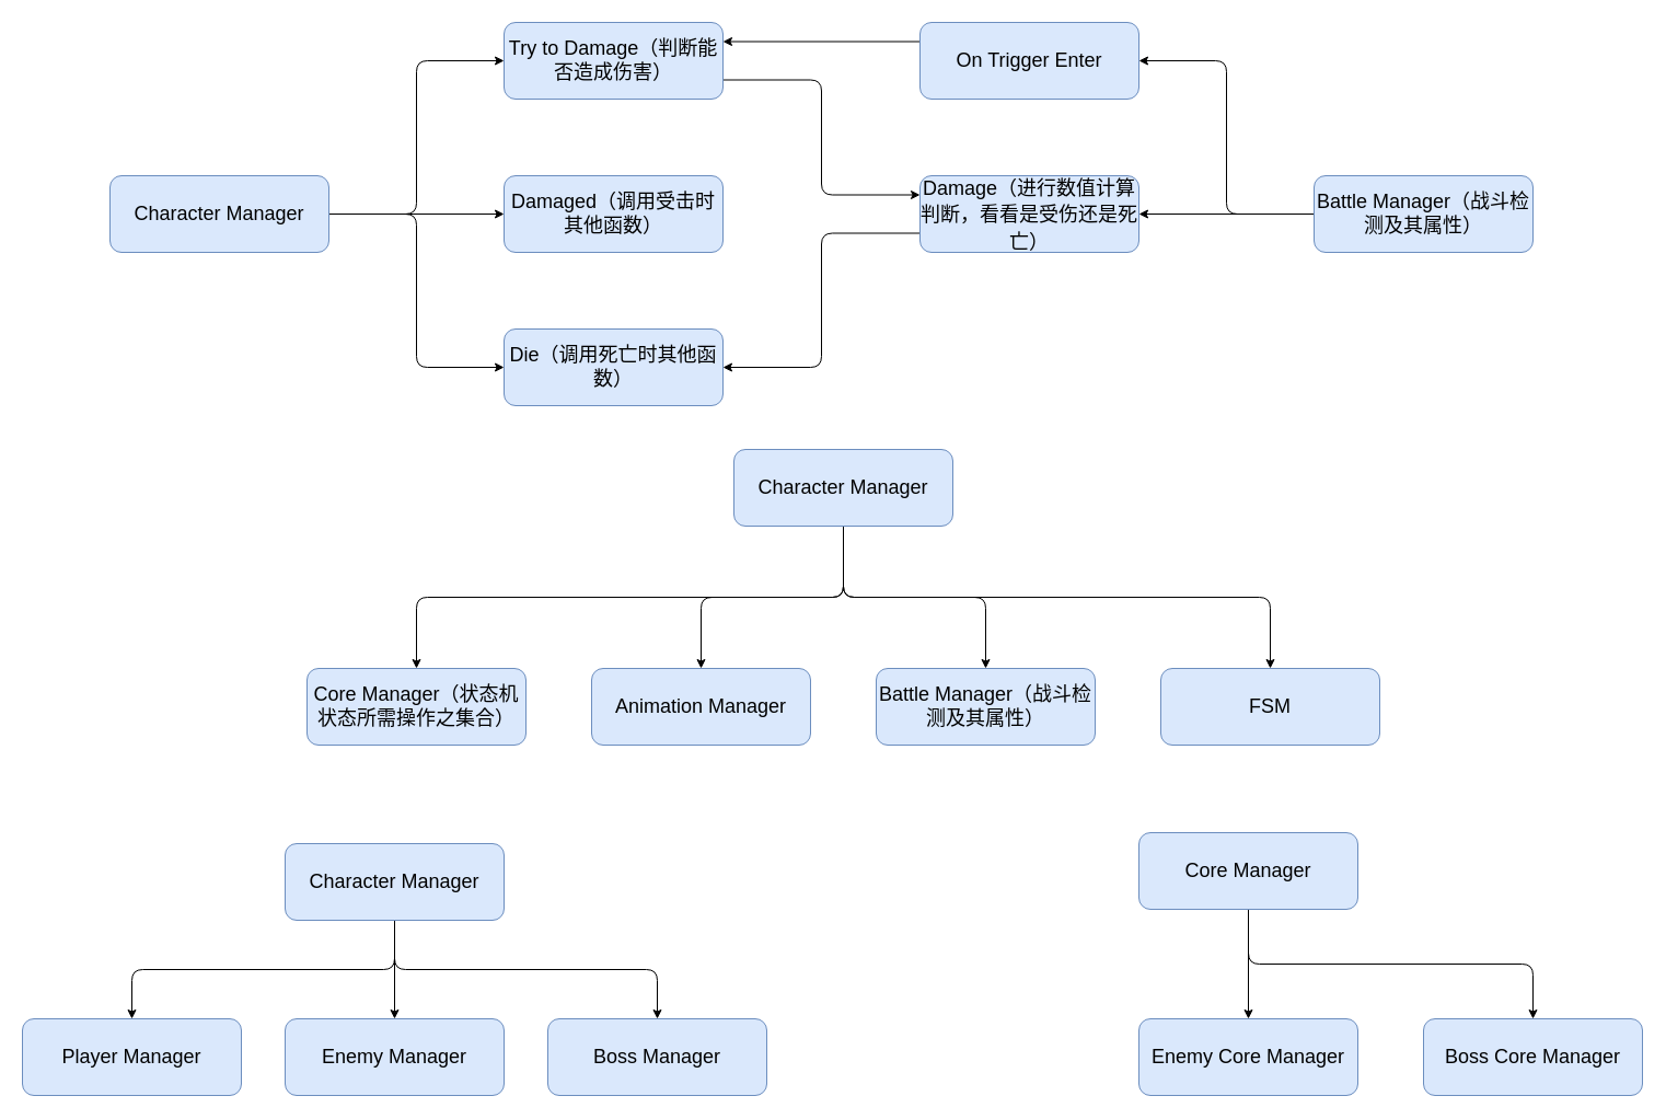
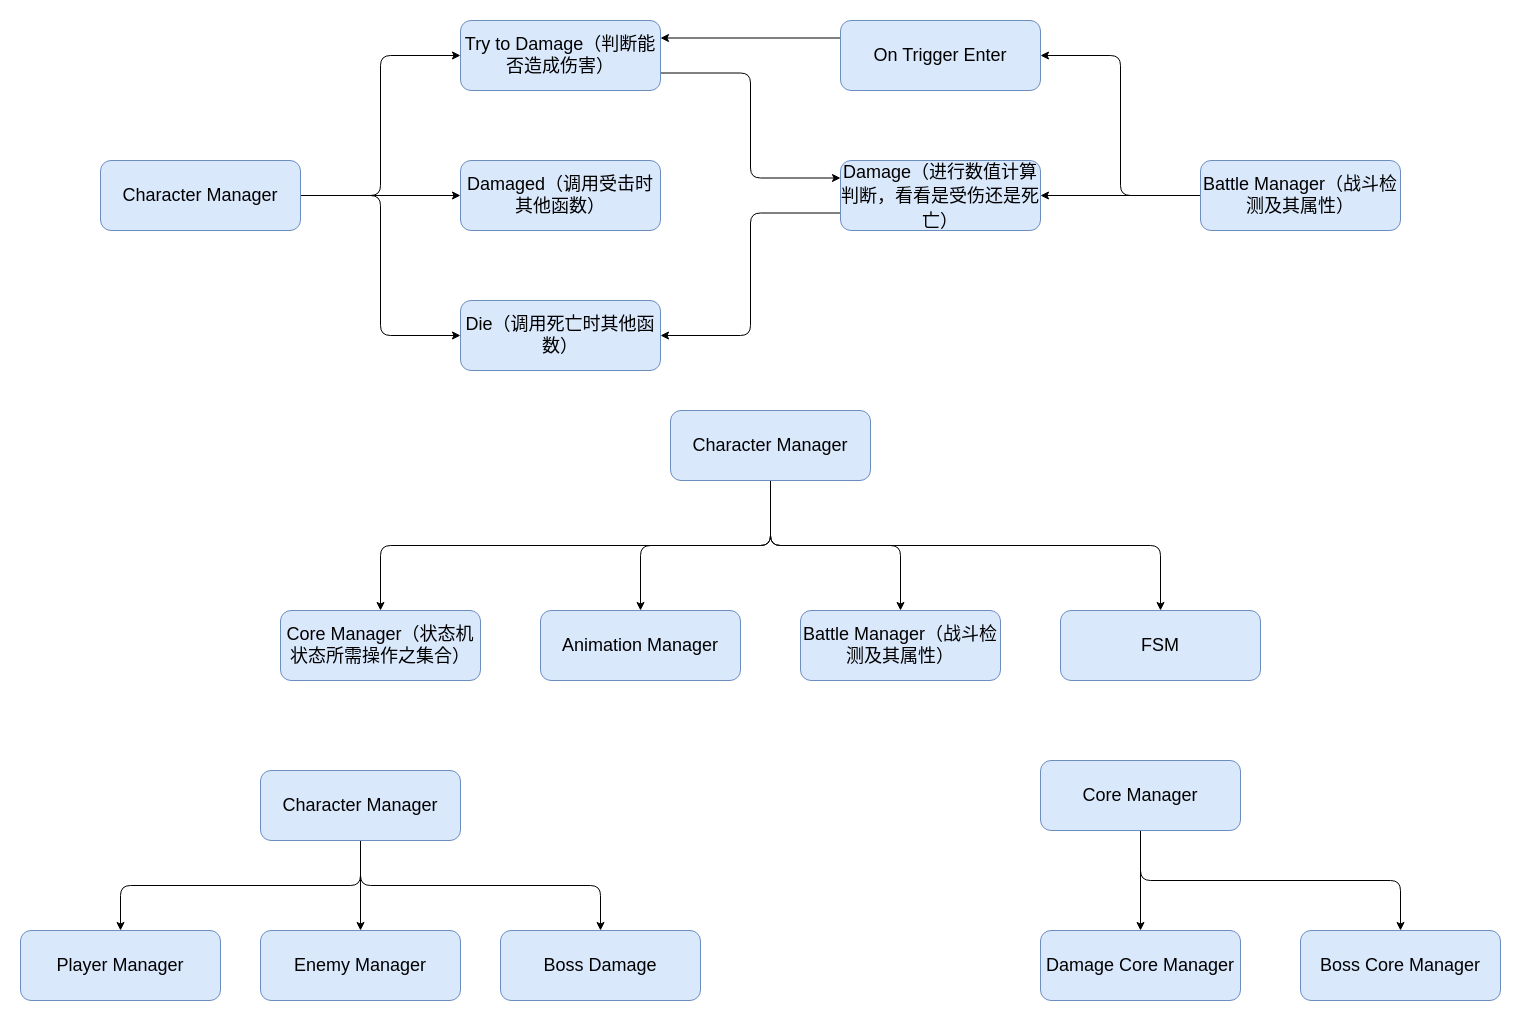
  <mxCell id="0" />
  <mxCell id="1" parent="0" />
  <mxCell id="2" style="edgeStyle=orthogonalEdgeStyle;rounded=1;jumpStyle=arc;orthogonalLoop=1;jettySize=auto;html=1;exitX=0.5;exitY=1;exitDx=0;exitDy=0;fontSize=18;entryX=0.5;entryY=0;entryDx=0;entryDy=0;" parent="1" source="6" target="9" edge="1"><mxGeometry relative="1" as="geometry"><mxPoint x="360" y="560" as="targetPoint" /></mxGeometry></mxCell>
  <mxCell id="3" style="edgeStyle=orthogonalEdgeStyle;rounded=1;jumpStyle=arc;orthogonalLoop=1;jettySize=auto;html=1;exitX=0.5;exitY=1;exitDx=0;exitDy=0;fontSize=18;" parent="1" source="6" target="8" edge="1"><mxGeometry relative="1" as="geometry" /></mxCell>
  <mxCell id="4" style="edgeStyle=orthogonalEdgeStyle;rounded=1;jumpStyle=arc;orthogonalLoop=1;jettySize=auto;html=1;exitX=0.5;exitY=1;exitDx=0;exitDy=0;entryX=0.5;entryY=0;entryDx=0;entryDy=0;fontSize=18;" parent="1" source="6" target="7" edge="1"><mxGeometry relative="1" as="geometry" /></mxCell>
  <mxCell id="5" style="edgeStyle=orthogonalEdgeStyle;rounded=1;orthogonalLoop=1;jettySize=auto;html=1;exitX=0.5;exitY=1;exitDx=0;exitDy=0;entryX=0.5;entryY=0;entryDx=0;entryDy=0;jumpStyle=arc;" parent="1" source="6" target="16" edge="1"><mxGeometry relative="1" as="geometry" /></mxCell>
  <mxCell id="6" value="&lt;span style=&quot;font-size: 18px;&quot;&gt;Character Manager&lt;/span&gt;" style="rounded=1;whiteSpace=wrap;html=1;fillColor=#dae8fc;strokeColor=#6c8ebf;" parent="1" vertex="1"><mxGeometry x="670" y="410" width="200" height="70" as="geometry" /></mxCell>
  <mxCell id="7" value="&lt;span style=&quot;font-size: 18px;&quot;&gt;Battle Manager（战斗检测及其属性）&lt;/span&gt;" style="rounded=1;whiteSpace=wrap;html=1;fillColor=#dae8fc;strokeColor=#6c8ebf;" parent="1" vertex="1"><mxGeometry x="800" y="610" width="200" height="70" as="geometry" /></mxCell>
  <mxCell id="8" value="&lt;span style=&quot;font-size: 18px;&quot;&gt;Animation Manager&lt;/span&gt;" style="rounded=1;whiteSpace=wrap;html=1;fillColor=#dae8fc;strokeColor=#6c8ebf;" parent="1" vertex="1"><mxGeometry x="540" y="610" width="200" height="70" as="geometry" /></mxCell>
  <mxCell id="9" value="&lt;span style=&quot;font-size: 18px;&quot;&gt;Core Manager（状态机状态所需操作之集合）&lt;/span&gt;" style="rounded=1;whiteSpace=wrap;html=1;fillColor=#dae8fc;strokeColor=#6c8ebf;" parent="1" vertex="1"><mxGeometry x="280" y="610" width="200" height="70" as="geometry" /></mxCell>
  <mxCell id="10" style="edgeStyle=orthogonalEdgeStyle;rounded=1;jumpStyle=arc;orthogonalLoop=1;jettySize=auto;html=1;exitX=0.5;exitY=1;exitDx=0;exitDy=0;entryX=0.5;entryY=0;entryDx=0;entryDy=0;" parent="1" source="13" target="15" edge="1"><mxGeometry relative="1" as="geometry" /></mxCell>
  <mxCell id="11" style="edgeStyle=orthogonalEdgeStyle;rounded=1;jumpStyle=arc;orthogonalLoop=1;jettySize=auto;html=1;exitX=0.5;exitY=1;exitDx=0;exitDy=0;" parent="1" source="13" target="14" edge="1"><mxGeometry relative="1" as="geometry" /></mxCell>
  <mxCell id="12" style="edgeStyle=orthogonalEdgeStyle;rounded=1;orthogonalLoop=1;jettySize=auto;html=1;exitX=0.5;exitY=1;exitDx=0;exitDy=0;entryX=0.5;entryY=0;entryDx=0;entryDy=0;" edge="1" parent="1" source="13" target="36"><mxGeometry relative="1" as="geometry" /></mxCell>
  <mxCell id="13" value="&lt;span style=&quot;font-size: 18px;&quot;&gt;Character Manager&lt;/span&gt;" style="rounded=1;whiteSpace=wrap;html=1;fillColor=#dae8fc;strokeColor=#6c8ebf;" parent="1" vertex="1"><mxGeometry x="260" y="770" width="200" height="70" as="geometry" /></mxCell>
  <mxCell id="14" value="&lt;span style=&quot;font-size: 18px;&quot;&gt;Enemy Manager&lt;/span&gt;" style="rounded=1;whiteSpace=wrap;html=1;fillColor=#dae8fc;strokeColor=#6c8ebf;" parent="1" vertex="1"><mxGeometry x="260" y="930" width="200" height="70" as="geometry" /></mxCell>
  <mxCell id="15" value="&lt;span style=&quot;font-size: 18px;&quot;&gt;Player Manager&lt;/span&gt;" style="rounded=1;whiteSpace=wrap;html=1;fillColor=#dae8fc;strokeColor=#6c8ebf;" parent="1" vertex="1"><mxGeometry x="20" y="930" width="200" height="70" as="geometry" /></mxCell>
  <mxCell id="16" value="&lt;span style=&quot;font-size: 18px;&quot;&gt;FSM&lt;/span&gt;" style="rounded=1;whiteSpace=wrap;html=1;fillColor=#dae8fc;strokeColor=#6c8ebf;" parent="1" vertex="1"><mxGeometry x="1060" y="610" width="200" height="70" as="geometry" /></mxCell>
  <mxCell id="17" style="edgeStyle=orthogonalEdgeStyle;rounded=1;jumpStyle=arc;orthogonalLoop=1;jettySize=auto;html=1;exitX=0.5;exitY=1;exitDx=0;exitDy=0;" parent="1" source="19" target="20" edge="1"><mxGeometry relative="1" as="geometry" /></mxCell>
  <mxCell id="18" style="edgeStyle=orthogonalEdgeStyle;rounded=1;orthogonalLoop=1;jettySize=auto;html=1;exitX=0.5;exitY=1;exitDx=0;exitDy=0;entryX=0.5;entryY=0;entryDx=0;entryDy=0;" edge="1" parent="1" source="19" target="37"><mxGeometry relative="1" as="geometry" /></mxCell>
  <mxCell id="19" value="&lt;span style=&quot;font-size: 18px;&quot;&gt;Core Manager&lt;/span&gt;" style="rounded=1;whiteSpace=wrap;html=1;fillColor=#dae8fc;strokeColor=#6c8ebf;" parent="1" vertex="1"><mxGeometry x="1040" y="760" width="200" height="70" as="geometry" /></mxCell>
- <mxCell id="20" value="&lt;span style=&quot;font-size: 18px;&quot;&gt;Enemy Core Manager&lt;/span&gt;" style="rounded=1;whiteSpace=wrap;html=1;fillColor=#dae8fc;strokeColor=#6c8ebf;" parent="1" vertex="1"><mxGeometry x="1040" y="930" width="200" height="70" as="geometry" /></mxCell>
+ <mxCell id="20" value="&lt;span style=&quot;font-size: 18px;&quot;&gt;Damage Core Manager&lt;/span&gt;" style="rounded=1;whiteSpace=wrap;html=1;fillColor=#dae8fc;strokeColor=#6c8ebf;" parent="1" vertex="1"><mxGeometry x="1040" y="930" width="200" height="70" as="geometry" /></mxCell>
  <mxCell id="21" style="edgeStyle=orthogonalEdgeStyle;rounded=1;orthogonalLoop=1;jettySize=auto;html=1;exitX=1;exitY=0.5;exitDx=0;exitDy=0;entryX=0;entryY=0.5;entryDx=0;entryDy=0;" parent="1" source="24" target="35" edge="1"><mxGeometry relative="1" as="geometry" /></mxCell>
  <mxCell id="22" style="edgeStyle=orthogonalEdgeStyle;rounded=1;orthogonalLoop=1;jettySize=auto;html=1;exitX=1;exitY=0.5;exitDx=0;exitDy=0;entryX=0;entryY=0.5;entryDx=0;entryDy=0;" parent="1" source="24" target="33" edge="1"><mxGeometry relative="1" as="geometry" /></mxCell>
  <mxCell id="23" style="edgeStyle=orthogonalEdgeStyle;rounded=1;orthogonalLoop=1;jettySize=auto;html=1;exitX=1;exitY=0.5;exitDx=0;exitDy=0;entryX=0;entryY=0.5;entryDx=0;entryDy=0;" parent="1" source="24" target="32" edge="1"><mxGeometry relative="1" as="geometry" /></mxCell>
  <mxCell id="24" value="&lt;span style=&quot;font-size: 18px;&quot;&gt;Character Manager&lt;/span&gt;" style="rounded=1;whiteSpace=wrap;html=1;fillColor=#dae8fc;strokeColor=#6c8ebf;" parent="1" vertex="1"><mxGeometry x="100" y="160" width="200" height="70" as="geometry" /></mxCell>
  <mxCell id="25" style="edgeStyle=orthogonalEdgeStyle;rounded=1;orthogonalLoop=1;jettySize=auto;html=1;exitX=0;exitY=0.5;exitDx=0;exitDy=0;entryX=1;entryY=0.5;entryDx=0;entryDy=0;" parent="1" source="27" target="31" edge="1"><mxGeometry relative="1" as="geometry" /></mxCell>
  <mxCell id="26" style="edgeStyle=orthogonalEdgeStyle;rounded=1;orthogonalLoop=1;jettySize=auto;html=1;exitX=0;exitY=0.5;exitDx=0;exitDy=0;entryX=1;entryY=0.5;entryDx=0;entryDy=0;" parent="1" source="27" target="29" edge="1"><mxGeometry relative="1" as="geometry" /></mxCell>
  <mxCell id="27" value="&lt;span style=&quot;font-size: 18px;&quot;&gt;Battle Manager（战斗检测及其属性）&lt;/span&gt;" style="rounded=1;whiteSpace=wrap;html=1;fillColor=#dae8fc;strokeColor=#6c8ebf;" parent="1" vertex="1"><mxGeometry x="1200" y="160" width="200" height="70" as="geometry" /></mxCell>
  <mxCell id="28" style="edgeStyle=orthogonalEdgeStyle;rounded=1;orthogonalLoop=1;jettySize=auto;html=1;exitX=0;exitY=0.75;exitDx=0;exitDy=0;entryX=1;entryY=0.5;entryDx=0;entryDy=0;fontSize=18;" parent="1" source="29" target="32" edge="1"><mxGeometry relative="1" as="geometry" /></mxCell>
  <mxCell id="29" value="&lt;font style=&quot;font-size: 18px;&quot;&gt;Damage（进行数值计算判断，看看是受伤还是死亡）&lt;/font&gt;" style="rounded=1;whiteSpace=wrap;html=1;fillColor=#dae8fc;strokeColor=#6c8ebf;fontSize=20;" parent="1" vertex="1"><mxGeometry x="840" y="160" width="200" height="70" as="geometry" /></mxCell>
  <mxCell id="30" style="edgeStyle=orthogonalEdgeStyle;rounded=1;orthogonalLoop=1;jettySize=auto;html=1;exitX=0;exitY=0.25;exitDx=0;exitDy=0;entryX=1;entryY=0.25;entryDx=0;entryDy=0;" parent="1" source="31" target="35" edge="1"><mxGeometry relative="1" as="geometry" /></mxCell>
  <mxCell id="31" value="&lt;span style=&quot;font-size: 18px;&quot;&gt;On Trigger Enter&lt;br&gt;&lt;/span&gt;" style="rounded=1;whiteSpace=wrap;html=1;fillColor=#dae8fc;strokeColor=#6c8ebf;" parent="1" vertex="1"><mxGeometry x="840" y="20" width="200" height="70" as="geometry" /></mxCell>
  <mxCell id="32" value="&lt;span style=&quot;font-size: 18px;&quot;&gt;Die（调用死亡时其他函数）&lt;/span&gt;" style="rounded=1;whiteSpace=wrap;html=1;fillColor=#dae8fc;strokeColor=#6c8ebf;" parent="1" vertex="1"><mxGeometry x="460" y="300" width="200" height="70" as="geometry" /></mxCell>
  <mxCell id="33" value="&lt;span style=&quot;font-size: 18px;&quot;&gt;Damaged（调用受击时其他函数）&lt;/span&gt;" style="rounded=1;whiteSpace=wrap;html=1;fillColor=#dae8fc;strokeColor=#6c8ebf;" parent="1" vertex="1"><mxGeometry x="460" y="160" width="200" height="70" as="geometry" /></mxCell>
  <mxCell id="34" style="edgeStyle=orthogonalEdgeStyle;rounded=1;orthogonalLoop=1;jettySize=auto;html=1;exitX=1;exitY=0.75;exitDx=0;exitDy=0;entryX=0;entryY=0.25;entryDx=0;entryDy=0;fontSize=18;" parent="1" source="35" target="29" edge="1"><mxGeometry relative="1" as="geometry" /></mxCell>
  <mxCell id="35" value="&lt;span style=&quot;font-size: 18px;&quot;&gt;Try to Damage（判断能否造成伤害）&lt;/span&gt;" style="rounded=1;whiteSpace=wrap;html=1;fillColor=#dae8fc;strokeColor=#6c8ebf;" parent="1" vertex="1"><mxGeometry x="460" y="20" width="200" height="70" as="geometry" /></mxCell>
- <mxCell id="36" value="&lt;span style=&quot;font-size: 18px;&quot;&gt;Boss Manager&lt;/span&gt;" style="rounded=1;whiteSpace=wrap;html=1;fillColor=#dae8fc;strokeColor=#6c8ebf;" vertex="1" parent="1"><mxGeometry x="500" y="930" width="200" height="70" as="geometry" /></mxCell>
+ <mxCell id="36" value="&lt;span style=&quot;font-size: 18px;&quot;&gt;Boss Damage&lt;/span&gt;" style="rounded=1;whiteSpace=wrap;html=1;fillColor=#dae8fc;strokeColor=#6c8ebf;" vertex="1" parent="1"><mxGeometry x="500" y="930" width="200" height="70" as="geometry" /></mxCell>
  <mxCell id="37" value="&lt;span style=&quot;font-size: 18px;&quot;&gt;Boss Core Manager&lt;/span&gt;" style="rounded=1;whiteSpace=wrap;html=1;fillColor=#dae8fc;strokeColor=#6c8ebf;" vertex="1" parent="1"><mxGeometry x="1300" y="930" width="200" height="70" as="geometry" /></mxCell>
